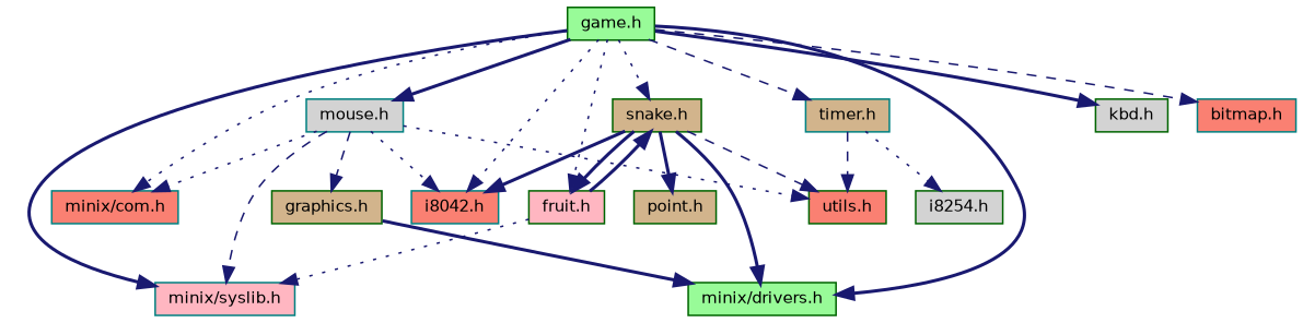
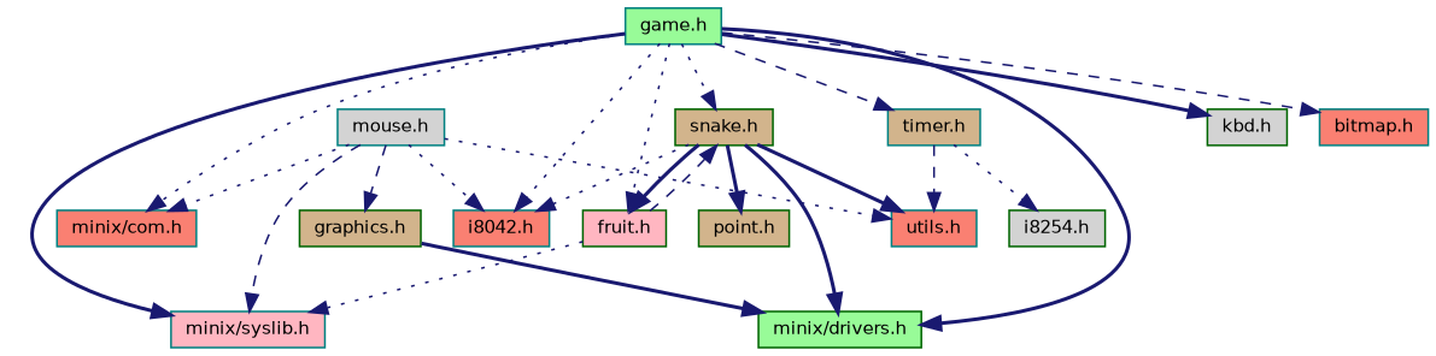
  digraph {
    node [color=darkgreen fillcolor=salmon fontname=Helvetica fontsize=10 shape=record style=filled]
    edge [color=midnightblue fontname=Helvetica fontsize=10 labelfontname=Helvetica labelfontsize=10 style=dotted]
-   n1 [fillcolor=palegreen fontcolor=black height=0.2 label="game.h" width=0.4]
+   n1 [color=teal fillcolor=palegreen fontcolor=black height=0.2 label="game.h" width=0.4]
    n2 [color=teal fillcolor=lightpink height=0.2 label="minix/syslib.h" width=0.4]
    n3 [fillcolor=palegreen height=0.2 label="minix/drivers.h" width=0.4]
    n4 [color=teal height=0.2 label="minix/com.h" width=0.4]
    n5 [color=teal fillcolor=tan height=0.2 label="timer.h" width=0.4]
    n6 [fillcolor=lightgrey height=0.2 label="kbd.h" width=0.4]
    n7 [color=teal fillcolor=lightgrey height=0.2 label="mouse.h" width=0.4]
    n8 [color=teal height=0.2 label="i8042.h" width=0.4]
    n9 [color=teal height=0.2 label="bitmap.h" width=0.4]
    n10 [fillcolor=tan height=0.2 label="snake.h" width=0.4]
    n11 [fillcolor=lightpink height=0.2 label="fruit.h" width=0.4]
-   n12 [height=0.2 label="utils.h" width=0.4]
+   n12 [color=teal height=0.2 label="utils.h" width=0.4]
    n13 [fillcolor=lightgrey height=0.2 label="i8254.h" width=0.4]
    n14 [fillcolor=tan height=0.2 label="graphics.h" width=0.4]
    n15 [fillcolor=tan height=0.2 label="point.h" width=0.4]
    n1 -> n2 [style=bold]
    n1 -> n3 [style=bold]
    n1 -> n4
    n1 -> n5 [style=dashed]
    n1 -> n6 [style=bold]
-   n1 -> n7 [style=bold]
    n1 -> n8
    n1 -> n9 [style=dashed]
    n1 -> n10
    n1 -> n11
    n5 -> n12 [style=dashed]
    n5 -> n13
    n7 -> n2 [style=dashed]
    n7 -> n4
    n7 -> n8
    n7 -> n12
    n7 -> n14 [style=dashed]
    n10 -> n3 [style=bold]
-   n10 -> n8 [style=bold]
+   n10 -> n8
    n10 -> n11 [style=bold]
-   n10 -> n12 [style=dashed]
+   n10 -> n12 [style=bold]
    n10 -> n15 [style=bold]
    n11 -> n2
-   n11 -> n10 [style=bold]
+   n11 -> n10 [style=dashed]
    n14 -> n3 [style=bold]
  }
